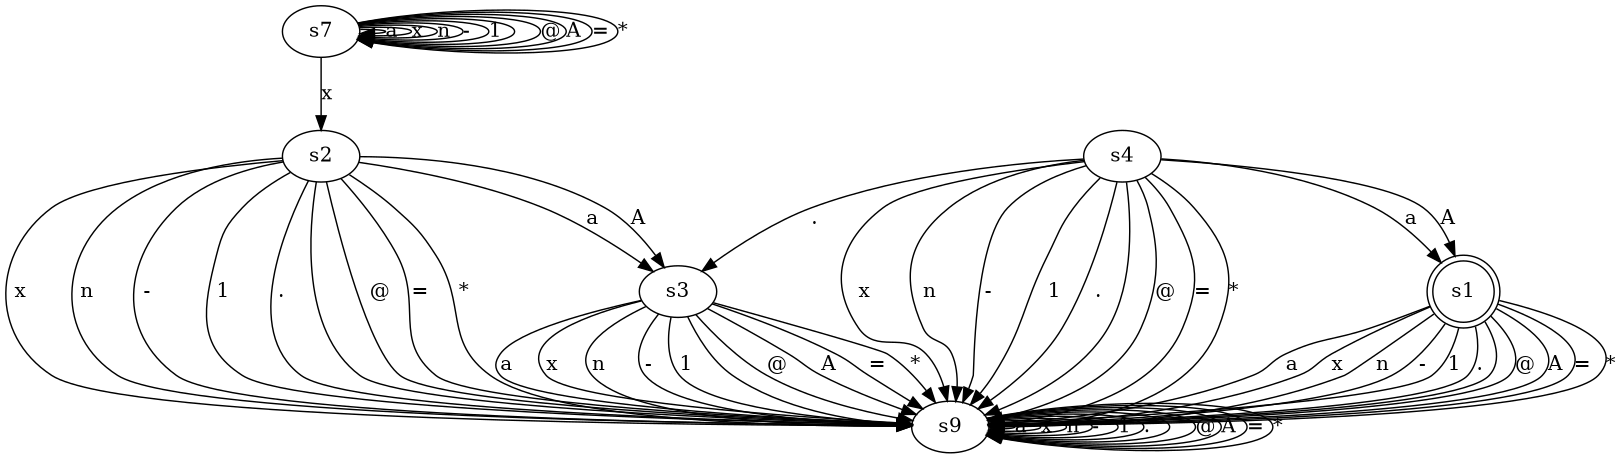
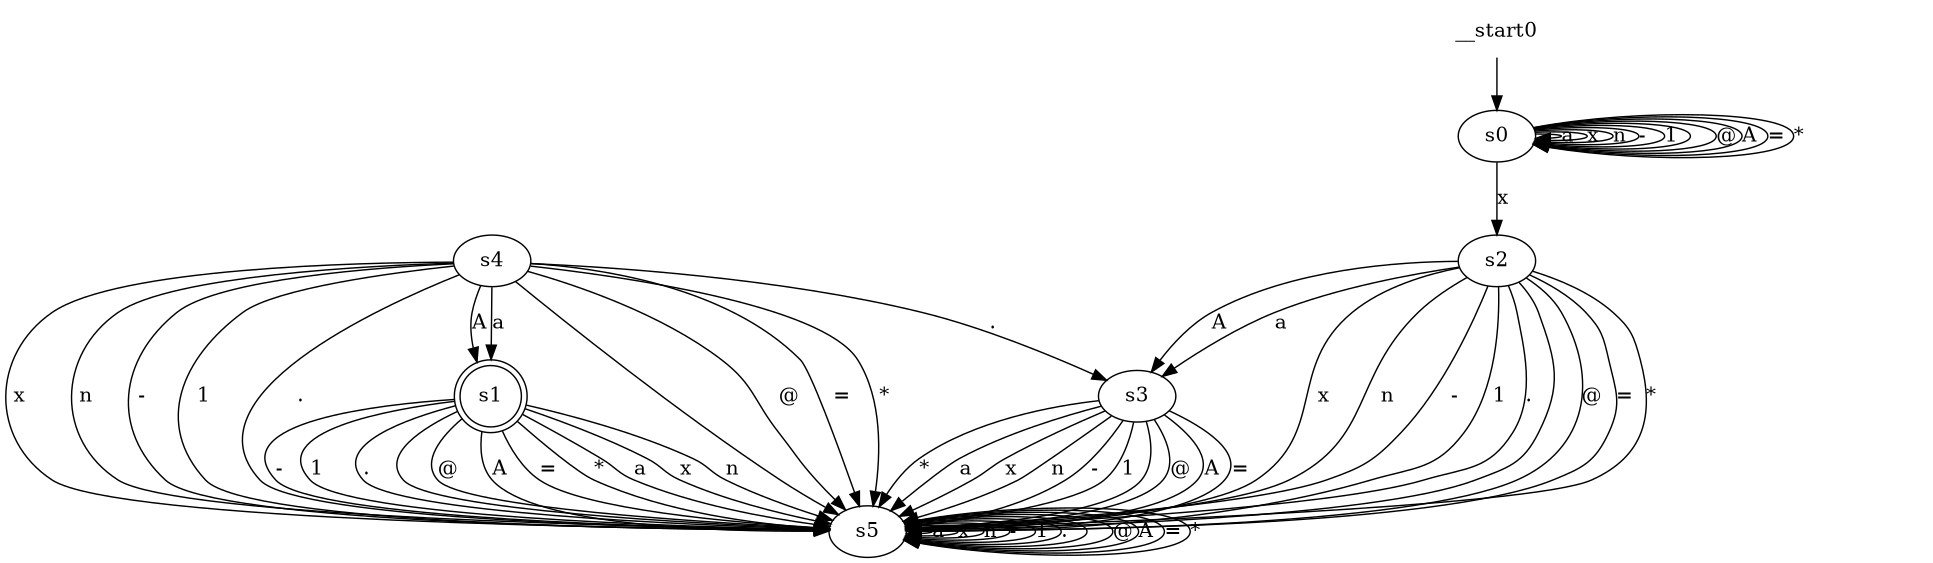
  digraph {
-   n1 [label=s7]
+   n1 [label=s0]
    n2 [label=s2]
-   n3 [label=s9]
+   n3 [label=s5]
    n4 [label=s3]
    n5 [label=s1 shape=doublecircle]
    n6 [label=s4]
+   __start0 [shape=none]
    n1 -> n1 [label=a]
    n1 -> n1 [label=x]
    n1 -> n1 [label=n]
    n1 -> n1 [label="-"]
    n1 -> n1 [label=1]
    n1 -> n1 [label=" "]
    n1 -> n1 [label="@"]
    n1 -> n1 [label=A]
    n1 -> n1 [label="="]
    n1 -> n1 [label="*"]
    n1 -> n2 [label=x]
    n2 -> n3 [label=x]
    n2 -> n3 [label=n]
    n2 -> n3 [label="-"]
    n2 -> n3 [label=1]
    n2 -> n3 [label="."]
    n2 -> n3 [label=" "]
    n2 -> n3 [label="@"]
    n2 -> n3 [label="="]
    n2 -> n3 [label="*"]
    n2 -> n4 [label=a]
    n2 -> n4 [label=A]
    n3 -> n3 [label=a]
    n3 -> n3 [label=x]
    n3 -> n3 [label=n]
    n3 -> n3 [label="-"]
    n3 -> n3 [label=1]
    n3 -> n3 [label="."]
    n3 -> n3 [label=" "]
    n3 -> n3 [label="@"]
    n3 -> n3 [label=A]
    n3 -> n3 [label="="]
    n3 -> n3 [label="*"]
    n4 -> n3 [label=a]
    n4 -> n3 [label=x]
    n4 -> n3 [label=n]
    n4 -> n3 [label="-"]
    n4 -> n3 [label=1]
    n4 -> n3 [label=" "]
    n4 -> n3 [label="@"]
    n4 -> n3 [label=A]
    n4 -> n3 [label="="]
    n4 -> n3 [label="*"]
    n5 -> n3 [label=a]
    n5 -> n3 [label=x]
    n5 -> n3 [label=n]
    n5 -> n3 [label="-"]
    n5 -> n3 [label=1]
    n5 -> n3 [label="."]
    n5 -> n3 [label=" "]
    n5 -> n3 [label="@"]
    n5 -> n3 [label=A]
    n5 -> n3 [label="="]
    n5 -> n3 [label="*"]
    n6 -> n3 [label=x]
    n6 -> n3 [label=n]
    n6 -> n3 [label="-"]
    n6 -> n3 [label=1]
    n6 -> n3 [label="."]
    n6 -> n3 [label=" "]
    n6 -> n3 [label="@"]
    n6 -> n3 [label="="]
    n6 -> n3 [label="*"]
    n6 -> n4 [label="."]
    n6 -> n5 [label=a]
    n6 -> n5 [label=A]
+   __start0 -> n1
  }
